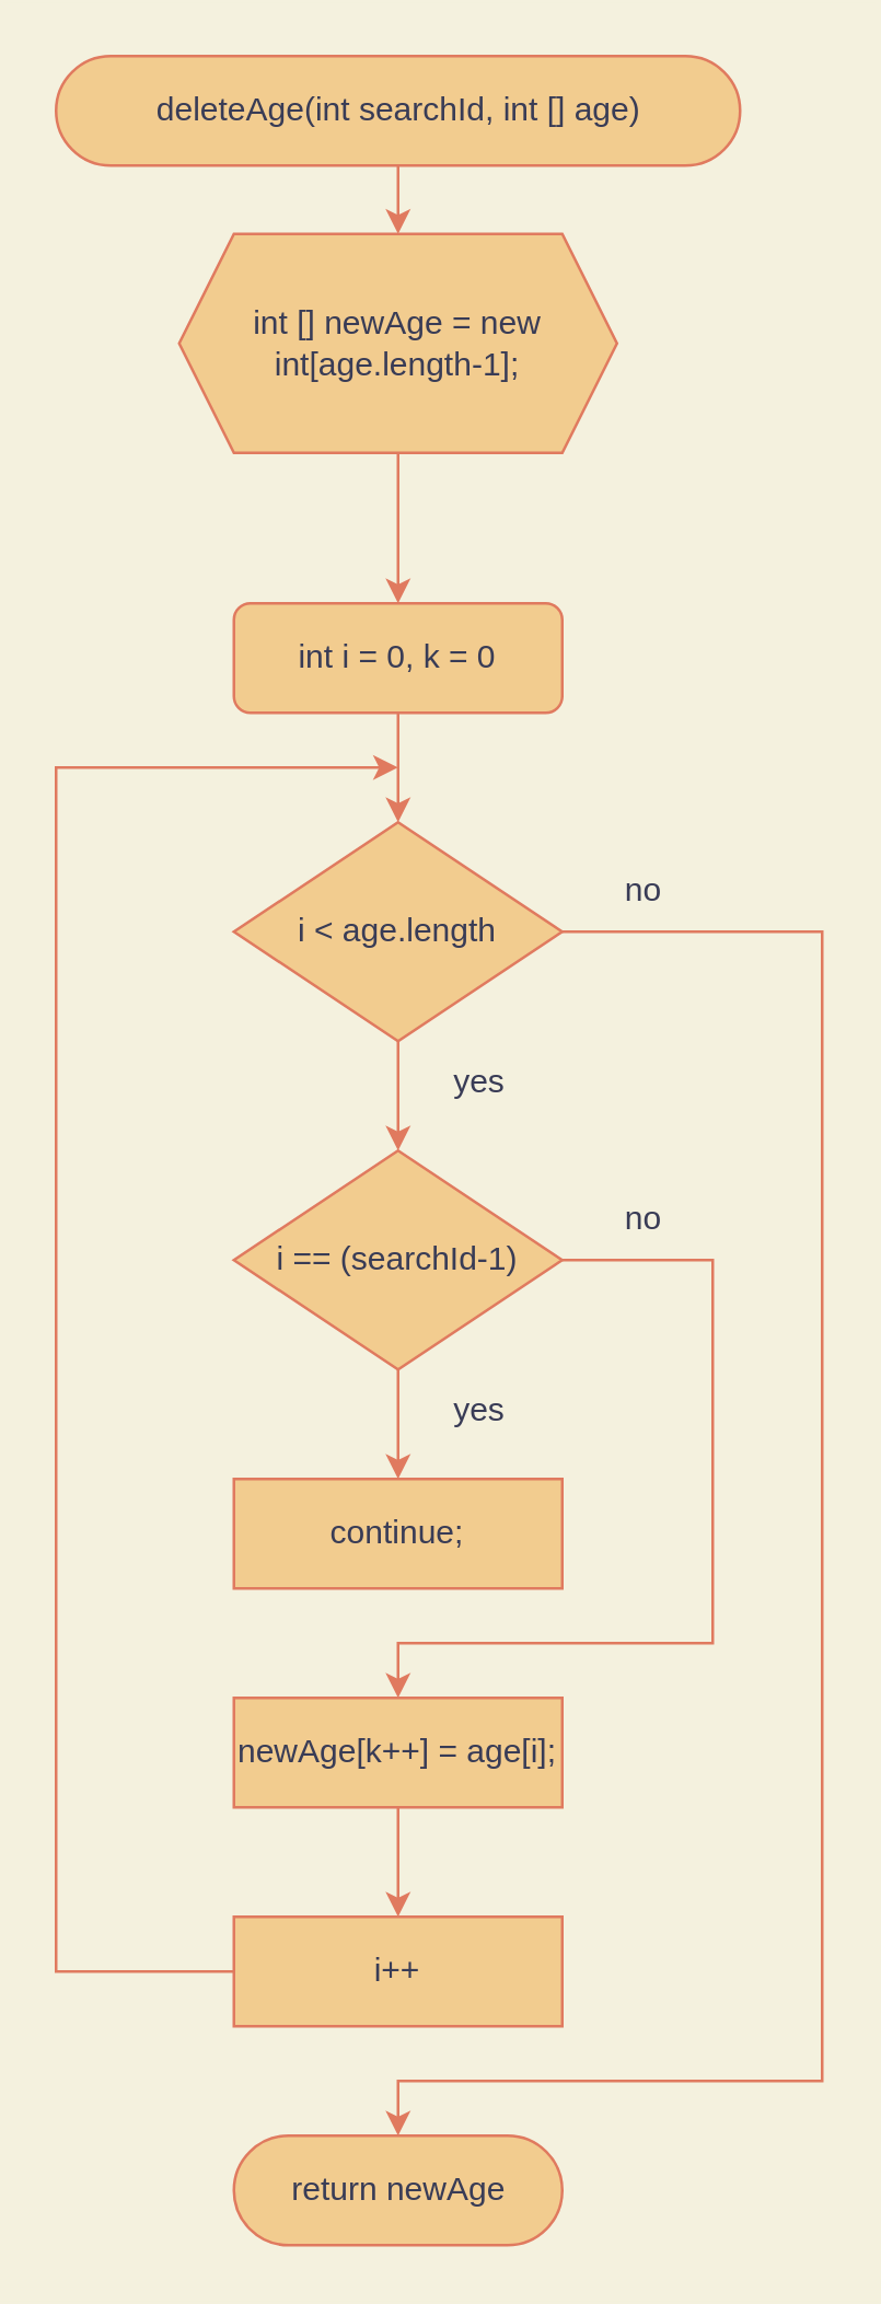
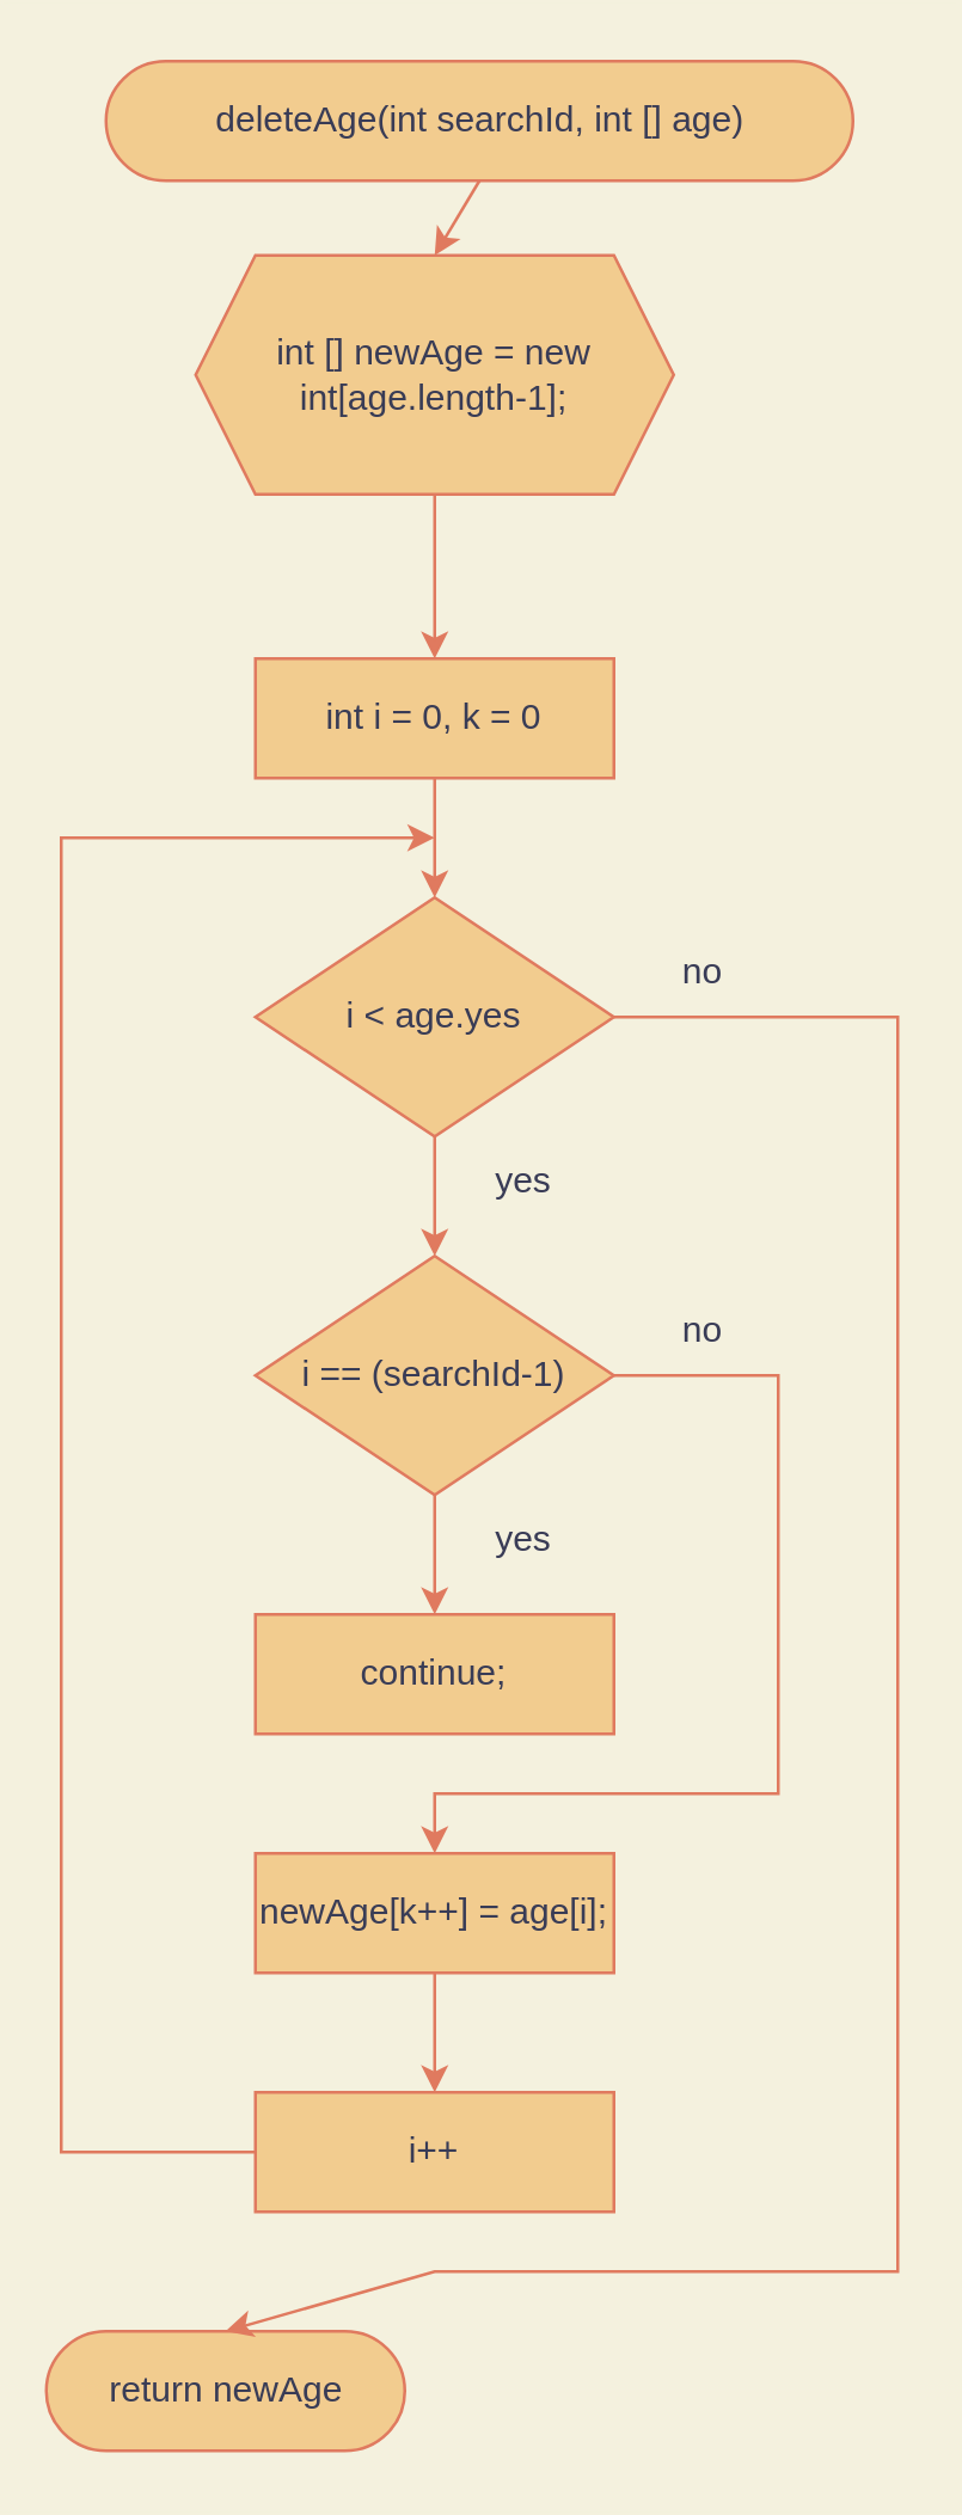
  <mxCell id="0" />
  <mxCell id="1" parent="0" />
- <mxCell id="2" value="deleteAge(int searchId, int [] age)" style="html=1;dashed=0;whitespace=wrap;shape=mxgraph.dfd.start;fillColor=#F2CC8F;strokeColor=#E07A5F;fontColor=#393C56;" parent="1" vertex="1"><mxGeometry x="20" y="20" width="250" height="40" as="geometry" /></mxCell>
- <mxCell id="3" value="return newAge" style="html=1;dashed=0;whitespace=wrap;shape=mxgraph.dfd.start;fillColor=#F2CC8F;strokeColor=#E07A5F;fontColor=#393C56;" parent="1" vertex="1"><mxGeometry x="85" y="780" width="120" height="40" as="geometry" /></mxCell>
+ <mxCell id="2" value="deleteAge(int searchId, int [] age)" style="html=1;dashed=0;whitespace=wrap;shape=mxgraph.dfd.start;fillColor=#F2CC8F;strokeColor=#E07A5F;fontColor=#393C56;" parent="1" vertex="1"><mxGeometry x="35" y="20" width="250" height="40" as="geometry" /></mxCell>
+ <mxCell id="3" value="return newAge" style="html=1;dashed=0;whitespace=wrap;shape=mxgraph.dfd.start;fillColor=#F2CC8F;strokeColor=#E07A5F;fontColor=#393C56;" parent="1" vertex="1"><mxGeometry x="15" y="780" width="120" height="40" as="geometry" /></mxCell>
  <mxCell id="4" value="int [] new&lt;span style=&quot;&quot;&gt;Age&amp;nbsp;&lt;/span&gt;= new int[age.length-1];" style="shape=hexagon;perimeter=hexagonPerimeter2;whiteSpace=wrap;html=1;fixedSize=1;fillColor=#F2CC8F;strokeColor=#E07A5F;fontColor=#393C56;" parent="1" vertex="1"><mxGeometry x="65" y="85" width="160" height="80" as="geometry" /></mxCell>
- <mxCell id="5" value="int i = 0, k = 0" style="whiteSpace=wrap;html=1;fillColor=#F2CC8F;strokeColor=#E07A5F;fontColor=#393C56;rounded=1;" parent="1" vertex="1"><mxGeometry x="85" y="220" width="120" height="40" as="geometry" /></mxCell>
+ <mxCell id="5" value="int i = 0, k = 0" style="rounded=0;whiteSpace=wrap;html=1;fillColor=#F2CC8F;strokeColor=#E07A5F;fontColor=#393C56;" parent="1" vertex="1"><mxGeometry x="85" y="220" width="120" height="40" as="geometry" /></mxCell>
  <mxCell id="6" value="" style="endArrow=classic;html=1;rounded=0;entryX=0.5;entryY=0;entryDx=0;entryDy=0;exitX=0.5;exitY=0.5;exitDx=0;exitDy=20;exitPerimeter=0;labelBackgroundColor=#F4F1DE;strokeColor=#E07A5F;fontColor=#393C56;" parent="1" source="2" target="4" edge="1"><mxGeometry width="50" height="50" relative="1" as="geometry"><mxPoint x="-80" y="210" as="sourcePoint" /><mxPoint x="190" y="90" as="targetPoint" /></mxGeometry></mxCell>
  <mxCell id="7" value="" style="endArrow=classic;html=1;rounded=0;entryX=0.5;entryY=0;entryDx=0;entryDy=0;exitX=0.5;exitY=1;exitDx=0;exitDy=0;labelBackgroundColor=#F4F1DE;strokeColor=#E07A5F;fontColor=#393C56;" parent="1" source="4" target="5" edge="1"><mxGeometry width="50" height="50" relative="1" as="geometry"><mxPoint x="190" y="280" as="sourcePoint" /><mxPoint x="240" y="230" as="targetPoint" /></mxGeometry></mxCell>
- <mxCell id="8" value="i &amp;lt; age.length" style="rhombus;whiteSpace=wrap;html=1;fillColor=#F2CC8F;strokeColor=#E07A5F;fontColor=#393C56;" parent="1" vertex="1"><mxGeometry x="85" y="300" width="120" height="80" as="geometry" /></mxCell>
+ <mxCell id="8" value="i &amp;lt; age.yes" style="rhombus;whiteSpace=wrap;html=1;fillColor=#F2CC8F;strokeColor=#E07A5F;fontColor=#393C56;" parent="1" vertex="1"><mxGeometry x="85" y="300" width="120" height="80" as="geometry" /></mxCell>
  <mxCell id="9" value="i++" style="rounded=0;whiteSpace=wrap;html=1;fillColor=#F2CC8F;strokeColor=#E07A5F;fontColor=#393C56;" parent="1" vertex="1"><mxGeometry x="85" y="700" width="120" height="40" as="geometry" /></mxCell>
  <mxCell id="10" value="i == (searchId-1)" style="rhombus;whiteSpace=wrap;html=1;fillColor=#F2CC8F;strokeColor=#E07A5F;fontColor=#393C56;" parent="1" vertex="1"><mxGeometry x="85" y="420" width="120" height="80" as="geometry" /></mxCell>
  <mxCell id="11" value="continue;" style="rounded=0;whiteSpace=wrap;html=1;fillColor=#F2CC8F;strokeColor=#E07A5F;fontColor=#393C56;" parent="1" vertex="1"><mxGeometry x="85" y="540" width="120" height="40" as="geometry" /></mxCell>
  <mxCell id="12" value="new&lt;span style=&quot;&quot;&gt;Age&lt;/span&gt;[k++] = age[i];" style="rounded=0;whiteSpace=wrap;html=1;fillColor=#F2CC8F;strokeColor=#E07A5F;fontColor=#393C56;" parent="1" vertex="1"><mxGeometry x="85" y="620" width="120" height="40" as="geometry" /></mxCell>
  <mxCell id="13" value="" style="endArrow=classic;html=1;rounded=0;entryX=0.5;entryY=0;entryDx=0;entryDy=0;exitX=0.5;exitY=1;exitDx=0;exitDy=0;labelBackgroundColor=#F4F1DE;strokeColor=#E07A5F;fontColor=#393C56;" parent="1" source="5" target="8" edge="1"><mxGeometry width="50" height="50" relative="1" as="geometry"><mxPoint x="-150" y="320" as="sourcePoint" /><mxPoint x="-100" y="270" as="targetPoint" /></mxGeometry></mxCell>
  <mxCell id="14" value="" style="endArrow=classic;html=1;rounded=0;entryX=0.5;entryY=0;entryDx=0;entryDy=0;exitX=0.5;exitY=1;exitDx=0;exitDy=0;labelBackgroundColor=#F4F1DE;strokeColor=#E07A5F;fontColor=#393C56;" parent="1" source="8" target="10" edge="1"><mxGeometry width="50" height="50" relative="1" as="geometry"><mxPoint x="-90" y="360" as="sourcePoint" /><mxPoint x="-40" y="310" as="targetPoint" /></mxGeometry></mxCell>
  <mxCell id="15" value="" style="endArrow=classic;html=1;rounded=0;exitX=1;exitY=0.5;exitDx=0;exitDy=0;entryX=0.5;entryY=0.5;entryDx=0;entryDy=-20;entryPerimeter=0;labelBackgroundColor=#F4F1DE;strokeColor=#E07A5F;fontColor=#393C56;" parent="1" source="8" target="3" edge="1"><mxGeometry width="50" height="50" relative="1" as="geometry"><mxPoint x="-10" y="460" as="sourcePoint" /><mxPoint x="40" y="410" as="targetPoint" /><Array as="points"><mxPoint x="300" y="340" /><mxPoint x="300" y="760" /><mxPoint x="145" y="760" /></Array></mxGeometry></mxCell>
  <mxCell id="16" value="" style="endArrow=classic;html=1;rounded=0;exitX=0;exitY=0.5;exitDx=0;exitDy=0;labelBackgroundColor=#F4F1DE;strokeColor=#E07A5F;fontColor=#393C56;" parent="1" source="9" edge="1"><mxGeometry width="50" height="50" relative="1" as="geometry"><mxPoint x="-60" y="420" as="sourcePoint" /><mxPoint x="145" y="280" as="targetPoint" /><Array as="points"><mxPoint x="20" y="720" /><mxPoint x="20" y="280" /></Array></mxGeometry></mxCell>
  <mxCell id="17" value="yes" style="text;html=1;strokeColor=none;fillColor=none;align=center;verticalAlign=middle;whiteSpace=wrap;rounded=0;fontColor=#393C56;" parent="1" vertex="1"><mxGeometry x="145" y="380" width="60" height="30" as="geometry" /></mxCell>
  <mxCell id="18" value="no" style="text;html=1;strokeColor=none;fillColor=none;align=center;verticalAlign=middle;whiteSpace=wrap;rounded=0;fontColor=#393C56;" parent="1" vertex="1"><mxGeometry x="205" y="310" width="60" height="30" as="geometry" /></mxCell>
  <mxCell id="19" value="" style="endArrow=classic;html=1;rounded=0;entryX=0.5;entryY=0;entryDx=0;entryDy=0;exitX=0.5;exitY=1;exitDx=0;exitDy=0;labelBackgroundColor=#F4F1DE;strokeColor=#E07A5F;fontColor=#393C56;" parent="1" source="10" target="11" edge="1"><mxGeometry width="50" height="50" relative="1" as="geometry"><mxPoint x="-140" y="500" as="sourcePoint" /><mxPoint x="-90" y="450" as="targetPoint" /></mxGeometry></mxCell>
  <mxCell id="20" value="" style="endArrow=classic;html=1;rounded=0;entryX=0.5;entryY=0;entryDx=0;entryDy=0;exitX=1;exitY=0.5;exitDx=0;exitDy=0;labelBackgroundColor=#F4F1DE;strokeColor=#E07A5F;fontColor=#393C56;" parent="1" source="10" target="12" edge="1"><mxGeometry width="50" height="50" relative="1" as="geometry"><mxPoint x="-140" y="540" as="sourcePoint" /><mxPoint x="-90" y="490" as="targetPoint" /><Array as="points"><mxPoint x="260" y="460" /><mxPoint x="260" y="600" /><mxPoint x="145" y="600" /></Array></mxGeometry></mxCell>
  <mxCell id="21" value="" style="endArrow=classic;html=1;rounded=0;entryX=0.5;entryY=0;entryDx=0;entryDy=0;exitX=0.5;exitY=1;exitDx=0;exitDy=0;labelBackgroundColor=#F4F1DE;strokeColor=#E07A5F;fontColor=#393C56;" parent="1" source="12" target="9" edge="1"><mxGeometry width="50" height="50" relative="1" as="geometry"><mxPoint x="-90" y="610" as="sourcePoint" /><mxPoint x="-40" y="560" as="targetPoint" /></mxGeometry></mxCell>
  <mxCell id="22" value="yes" style="text;html=1;strokeColor=none;fillColor=none;align=center;verticalAlign=middle;whiteSpace=wrap;rounded=0;fontColor=#393C56;" parent="1" vertex="1"><mxGeometry x="145" y="500" width="60" height="30" as="geometry" /></mxCell>
  <mxCell id="23" value="no" style="text;html=1;strokeColor=none;fillColor=none;align=center;verticalAlign=middle;whiteSpace=wrap;rounded=0;fontColor=#393C56;" parent="1" vertex="1"><mxGeometry x="205" y="430" width="60" height="30" as="geometry" /></mxCell>
